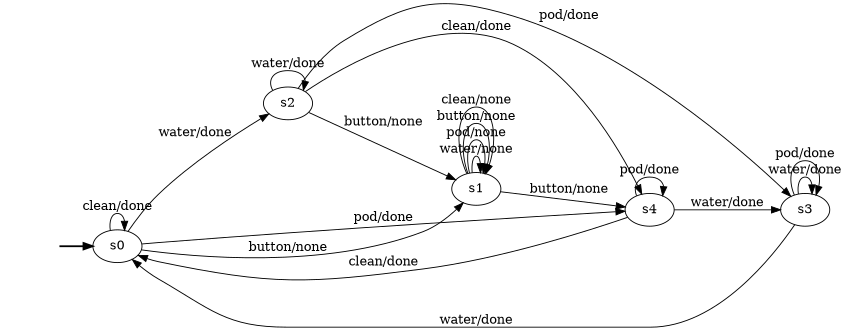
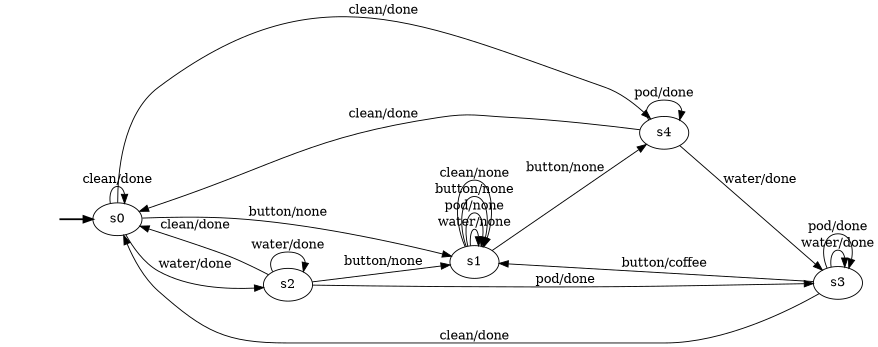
  digraph {
    rankdir=LR
    fake [style=invisible]
    s0 [root=true]
    s1
    s4
    s2
    s3
    fake -> s0 [style=bold]
    s0 -> s0 [label="clean/done"]
    s0 -> s1 [label="button/none"]
-   s0 -> s4 [label="pod/done"]
+   s0 -> s4 [label="clean/done"]
    s0 -> s2 [label="water/done"]
    s1 -> s1 [label="water/none"]
    s1 -> s1 [label="pod/none"]
    s1 -> s1 [label="button/none"]
    s1 -> s1 [label="clean/none"]
    s1 -> s4 [label="button/none"]
    s4 -> s0 [label="clean/done"]
    s4 -> s4 [label="pod/done"]
    s4 -> s3 [label="water/done"]
-   s2 -> s4 [label="clean/done"]
+   s2 -> s0 [label="clean/done"]
    s2 -> s1 [label="button/none"]
    s2 -> s2 [label="water/done"]
    s2 -> s3 [label="pod/done"]
-   s3 -> s0 [label="water/done"]
+   s3 -> s0 [label="clean/done"]
+   s3 -> s1 [label="button/coffee"]
    s3 -> s3 [label="water/done"]
    s3 -> s3 [label="pod/done"]
  }
